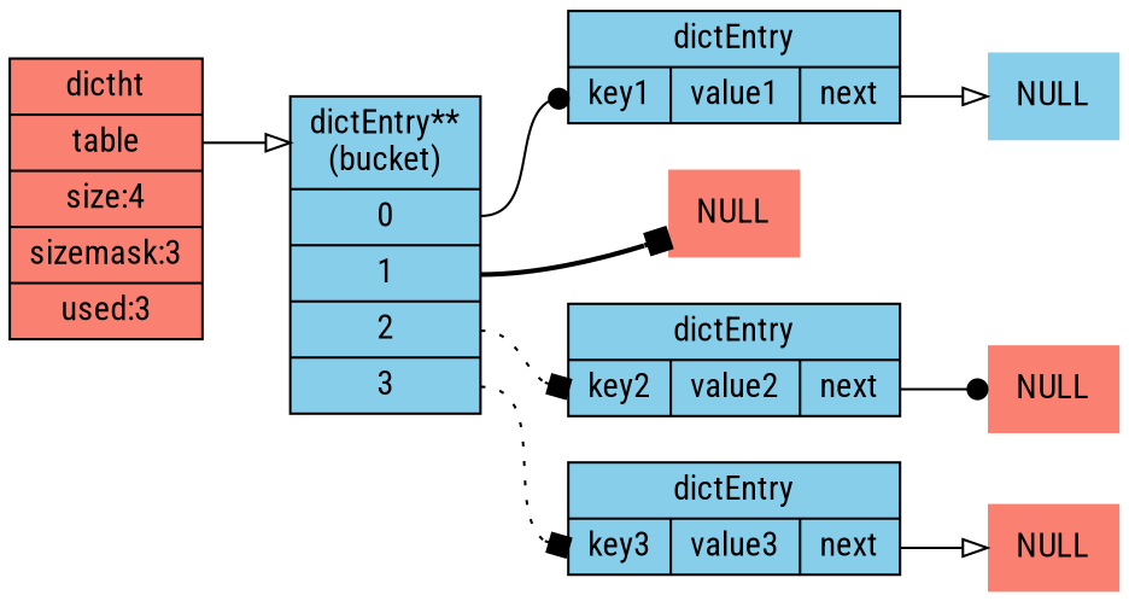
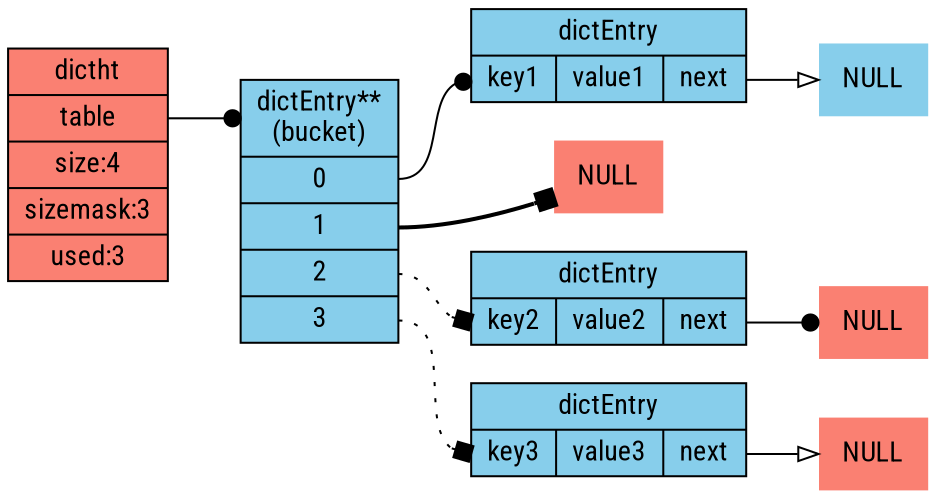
  digraph {
    rankdir=LR
    fontname="Roboto Condensed"
    node [shape=record style=filled fillcolor=skyblue fontname="Roboto Condensed"]
    edge [tailport=next style=solid arrowhead=dot fontname="Roboto Condensed"]
    n1 [label="<dictht>dictht |<table> table | size:4 | sizemask:3 | used:3" fillcolor=salmon]
    n2 [label="<head>dictEntry**\n(bucket) |<table0> 0 |<table1> 1 |<table2> 2 |<table3> 3 "]
    n3 [label="dictEntry |{<start>key1 | value1 |<next>next}"]
    n4 [label="dictEntry |{<start>key2 | value2 |<next>next}"]
    n5 [label="dictEntry |{<start>key3 | value3 |<next>next}"]
    n6 [label=NULL shape=plaintext fillcolor=salmon]
    n7 [label=NULL shape=plaintext]
    n8 [label=NULL shape=plaintext fillcolor=salmon]
    n9 [label=NULL shape=plaintext fillcolor=salmon]
-   n1 -> n2 [headport=head tailport=table arrowhead=onormal]
+   n1 -> n2 [headport=head tailport=table]
    n2 -> n3 [headport=start tailport=table0]
    n2 -> n4 [headport=start tailport=table2 style=dotted arrowhead=box]
    n2 -> n5 [headport=start tailport=table3 style=dotted arrowhead=box]
    n2 -> n6 [tailport=table1 style=bold arrowhead=box]
    n3 -> n7 [arrowhead=onormal]
    n4 -> n8
    n5 -> n9 [arrowhead=onormal]
  }
